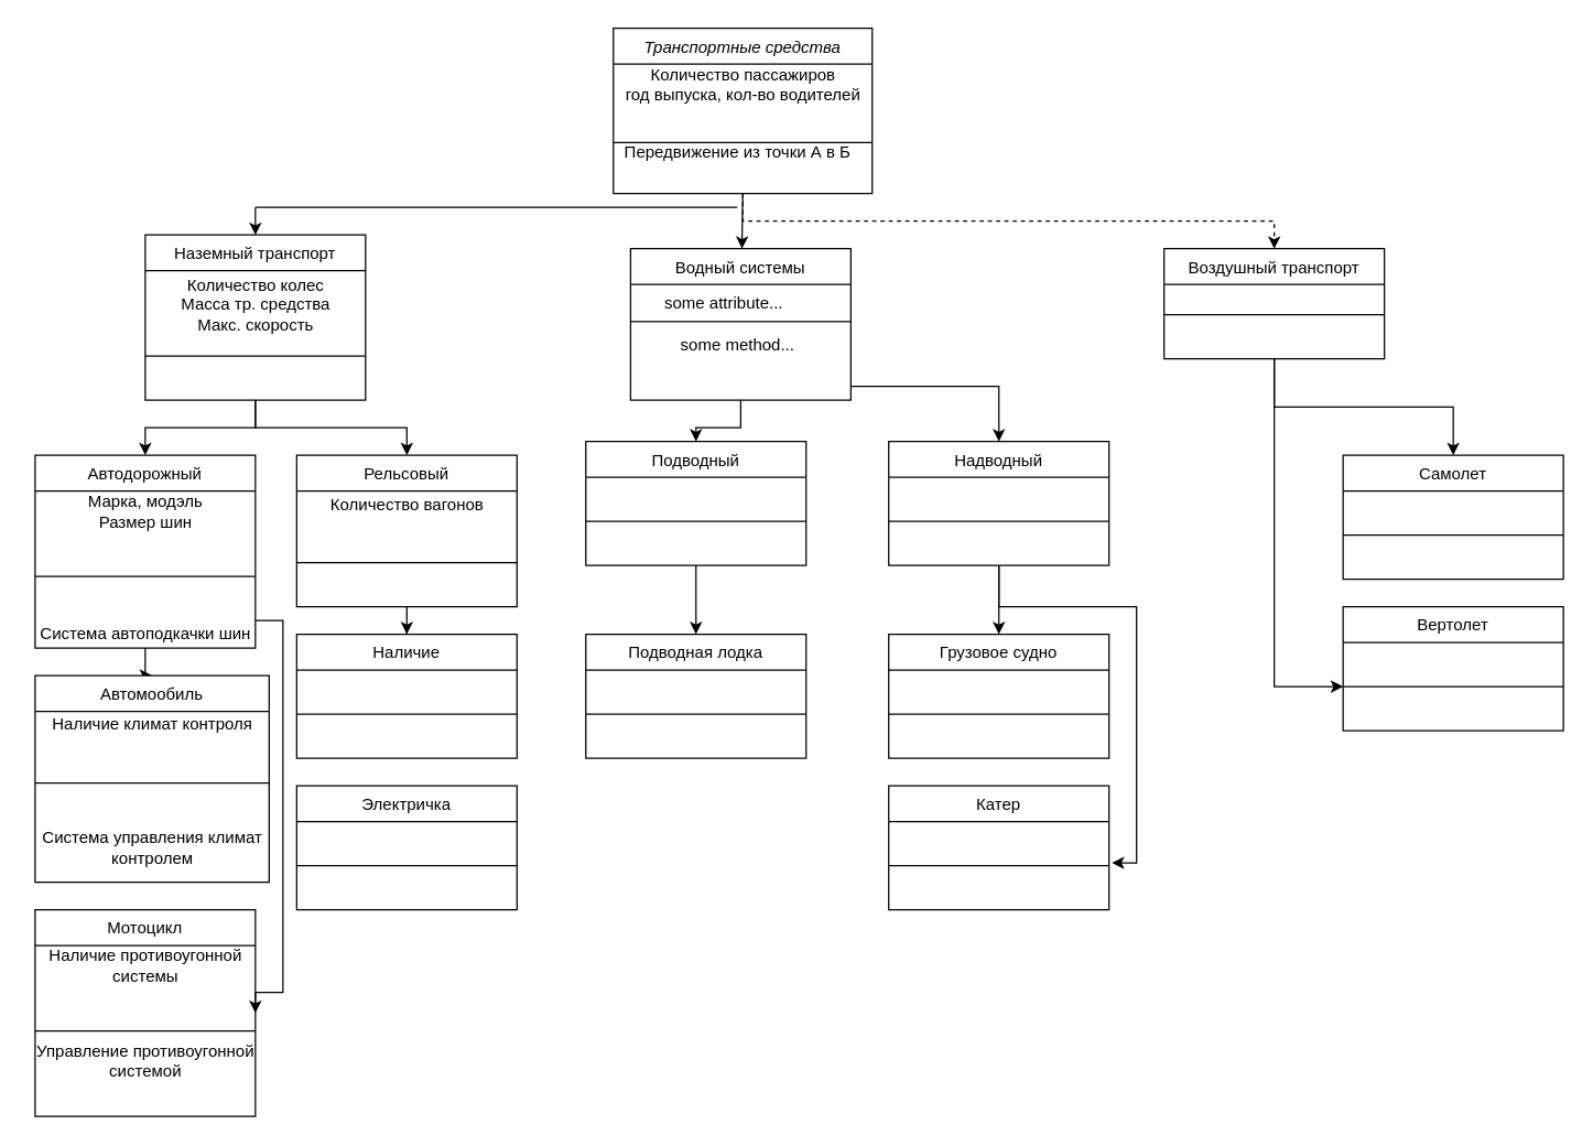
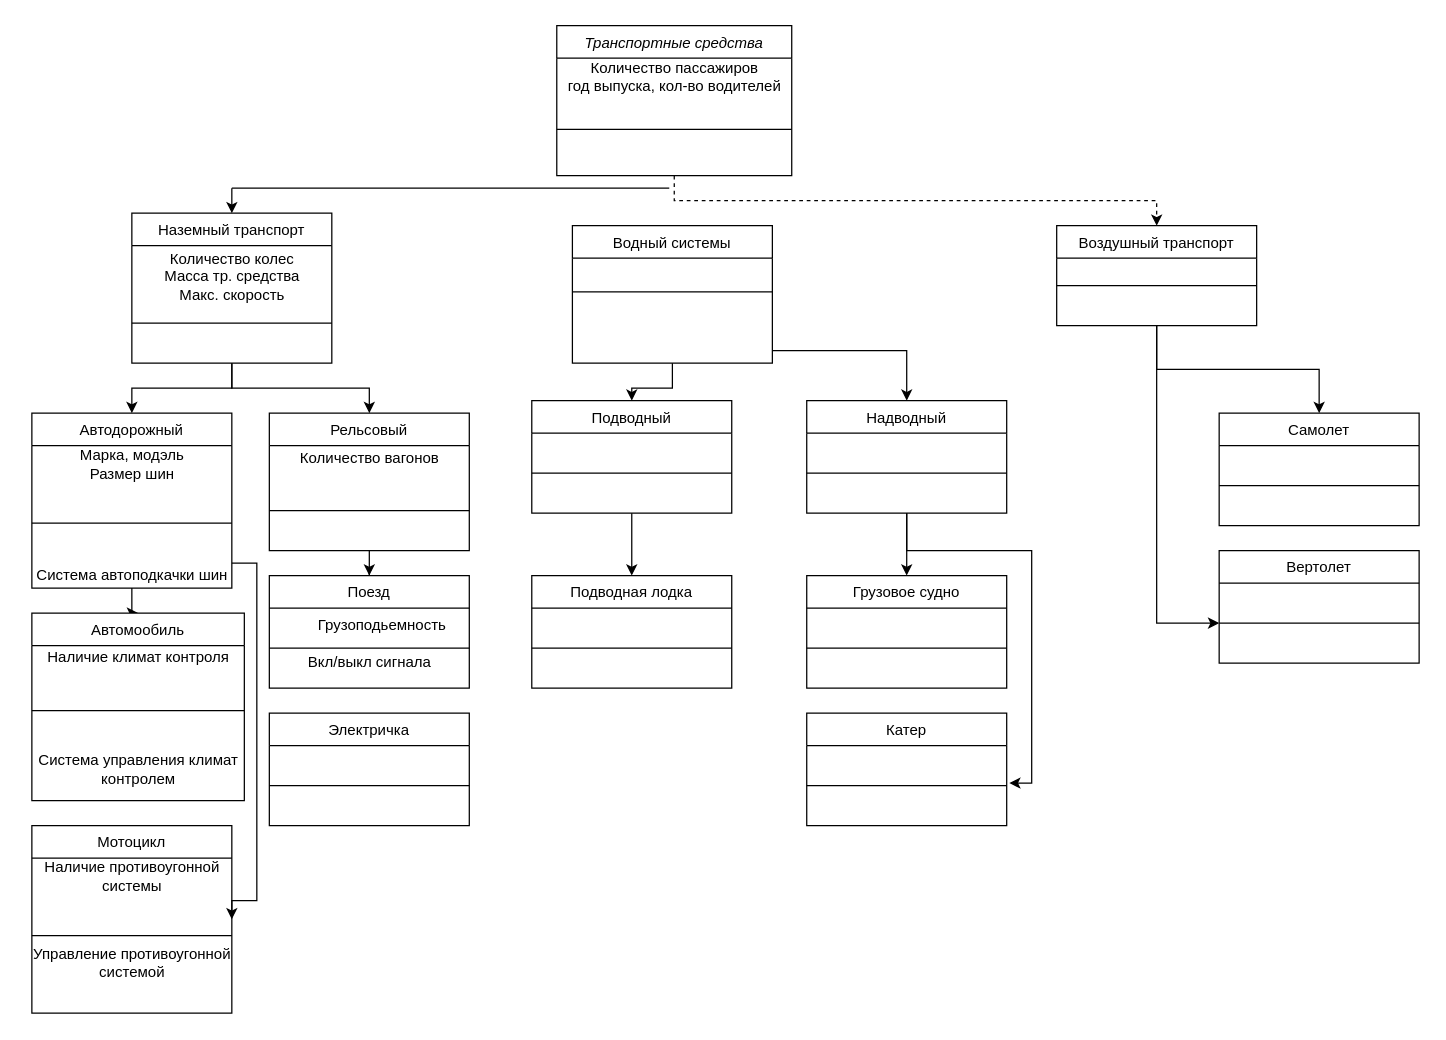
  <mxCell id="0" />
  <mxCell id="1" parent="0" />
  <mxCell id="2" style="edgeStyle=orthogonalEdgeStyle;rounded=0;orthogonalLoop=1;jettySize=auto;html=1;exitX=0.5;exitY=1;exitDx=0;exitDy=0;dashed=1;" edge="1" parent="1" source="3" target="18"><mxGeometry relative="1" as="geometry" /></mxCell>
  <mxCell id="3" value="Транспортные средства" style="swimlane;fontStyle=2;align=center;verticalAlign=top;childLayout=stackLayout;horizontal=1;startSize=26;horizontalStack=0;resizeParent=1;resizeLast=0;collapsible=1;marginBottom=0;rounded=0;shadow=0;strokeWidth=1;" parent="1" vertex="1"><mxGeometry x="445" y="20" width="188" height="120" as="geometry"><mxRectangle x="230" y="140" width="160" height="26" as="alternateBounds" /></mxGeometry></mxCell>
  <mxCell id="4" value="Количество пассажиров&lt;br&gt;год выпуска, кол-во водителей" style="text;html=1;align=center;verticalAlign=middle;resizable=0;points=[];autosize=1;" vertex="1" parent="3"><mxGeometry y="26" width="188" height="30" as="geometry" /></mxCell>
  <mxCell id="5" value="" style="line;html=1;strokeWidth=1;align=left;verticalAlign=middle;spacingTop=-1;spacingLeft=3;spacingRight=3;rotatable=0;labelPosition=right;points=[];portConstraint=eastwest;" parent="3" vertex="1"><mxGeometry y="56" width="188" height="54" as="geometry" /></mxCell>
  <mxCell id="6" style="edgeStyle=orthogonalEdgeStyle;rounded=0;orthogonalLoop=1;jettySize=auto;html=1;exitX=0.5;exitY=1;exitDx=0;exitDy=0;entryX=0.5;entryY=0;entryDx=0;entryDy=0;" edge="1" parent="1" source="8" target="24"><mxGeometry relative="1" as="geometry" /></mxCell>
  <mxCell id="7" style="edgeStyle=orthogonalEdgeStyle;rounded=0;orthogonalLoop=1;jettySize=auto;html=1;entryX=0.5;entryY=0;entryDx=0;entryDy=0;" edge="1" parent="1" source="8" target="29"><mxGeometry relative="1" as="geometry" /></mxCell>
  <mxCell id="8" value="Наземный транспорт" style="swimlane;fontStyle=0;align=center;verticalAlign=top;childLayout=stackLayout;horizontal=1;startSize=26;horizontalStack=0;resizeParent=1;resizeLast=0;collapsible=1;marginBottom=0;rounded=0;shadow=0;strokeWidth=1;" parent="1" vertex="1"><mxGeometry x="105" y="170" width="160" height="120" as="geometry"><mxRectangle x="130" y="380" width="160" height="26" as="alternateBounds" /></mxGeometry></mxCell>
  <mxCell id="9" value="Количество колес&lt;br&gt;Масса тр. средства&lt;br&gt;Макс. скорость" style="text;html=1;align=center;verticalAlign=middle;resizable=0;points=[];autosize=1;" vertex="1" parent="8"><mxGeometry y="26" width="160" height="50" as="geometry" /></mxCell>
  <mxCell id="10" value="" style="line;html=1;strokeWidth=1;align=left;verticalAlign=middle;spacingTop=-1;spacingLeft=3;spacingRight=3;rotatable=0;labelPosition=right;points=[];portConstraint=eastwest;" parent="8" vertex="1"><mxGeometry y="76" width="160" height="24" as="geometry" /></mxCell>
  <mxCell id="11" style="edgeStyle=orthogonalEdgeStyle;rounded=0;orthogonalLoop=1;jettySize=auto;html=1;" edge="1" parent="1" source="13" target="33"><mxGeometry relative="1" as="geometry" /></mxCell>
  <mxCell id="12" style="edgeStyle=orthogonalEdgeStyle;rounded=0;orthogonalLoop=1;jettySize=auto;html=1;entryX=0.5;entryY=0;entryDx=0;entryDy=0;" edge="1" parent="1" source="13" target="37"><mxGeometry relative="1" as="geometry"><Array as="points"><mxPoint x="538" y="280" /><mxPoint x="725" y="280" /></Array></mxGeometry></mxCell>
  <mxCell id="13" value="Водный системы" style="swimlane;fontStyle=0;align=center;verticalAlign=top;childLayout=stackLayout;horizontal=1;startSize=26;horizontalStack=0;resizeParent=1;resizeLast=0;collapsible=1;marginBottom=0;rounded=0;shadow=0;strokeWidth=1;" parent="1" vertex="1"><mxGeometry x="457.5" y="180" width="160" height="110" as="geometry"><mxRectangle x="340" y="380" width="170" height="26" as="alternateBounds" /></mxGeometry></mxCell>
  <mxCell id="14" value="" style="line;html=1;strokeWidth=1;align=left;verticalAlign=middle;spacingTop=-1;spacingLeft=3;spacingRight=3;rotatable=0;labelPosition=right;points=[];portConstraint=eastwest;" parent="13" vertex="1"><mxGeometry y="26" width="160" height="54" as="geometry" /></mxCell>
- <mxCell id="15" value="" style="endArrow=classic;html=1;exitX=0.5;exitY=1;exitDx=0;exitDy=0;" edge="1" parent="1" source="3" target="13"><mxGeometry width="50" height="50" relative="1" as="geometry"><mxPoint x="405" y="160" as="sourcePoint" /><mxPoint x="465" y="410" as="targetPoint" /></mxGeometry></mxCell>
  <mxCell id="16" style="edgeStyle=orthogonalEdgeStyle;rounded=0;orthogonalLoop=1;jettySize=auto;html=1;entryX=0.5;entryY=0;entryDx=0;entryDy=0;" edge="1" parent="1" source="18" target="39"><mxGeometry relative="1" as="geometry" /></mxCell>
  <mxCell id="17" style="edgeStyle=orthogonalEdgeStyle;rounded=0;orthogonalLoop=1;jettySize=auto;html=1;" edge="1" parent="1" source="18" target="42"><mxGeometry relative="1" as="geometry" /></mxCell>
  <mxCell id="18" value="Воздушный транспорт" style="swimlane;fontStyle=0;align=center;verticalAlign=top;childLayout=stackLayout;horizontal=1;startSize=26;horizontalStack=0;resizeParent=1;resizeLast=0;collapsible=1;marginBottom=0;rounded=0;shadow=0;strokeWidth=1;" vertex="1" parent="1"><mxGeometry x="845" y="180" width="160" height="80" as="geometry"><mxRectangle x="340" y="380" width="170" height="26" as="alternateBounds" /></mxGeometry></mxCell>
  <mxCell id="19" value="" style="line;html=1;strokeWidth=1;align=left;verticalAlign=middle;spacingTop=-1;spacingLeft=3;spacingRight=3;rotatable=0;labelPosition=right;points=[];portConstraint=eastwest;" vertex="1" parent="18"><mxGeometry y="26" width="160" height="44" as="geometry" /></mxCell>
  <mxCell id="20" value="" style="endArrow=none;html=1;" edge="1" parent="1"><mxGeometry width="50" height="50" relative="1" as="geometry"><mxPoint x="185" y="150" as="sourcePoint" /><mxPoint x="535" y="150" as="targetPoint" /></mxGeometry></mxCell>
  <mxCell id="21" value="" style="endArrow=classic;html=1;entryX=0.5;entryY=0;entryDx=0;entryDy=0;" edge="1" parent="1" target="8"><mxGeometry width="50" height="50" relative="1" as="geometry"><mxPoint x="185" y="150" as="sourcePoint" /><mxPoint x="655" y="410" as="targetPoint" /></mxGeometry></mxCell>
  <mxCell id="22" style="edgeStyle=orthogonalEdgeStyle;rounded=0;orthogonalLoop=1;jettySize=auto;html=1;" edge="1" parent="1" source="24" target="43"><mxGeometry relative="1" as="geometry" /></mxCell>
  <mxCell id="23" style="edgeStyle=orthogonalEdgeStyle;rounded=0;orthogonalLoop=1;jettySize=auto;html=1;entryX=1;entryY=0.5;entryDx=0;entryDy=0;" edge="1" parent="1" source="24" target="47"><mxGeometry relative="1" as="geometry"><Array as="points"><mxPoint x="205" y="450" /><mxPoint x="205" y="720" /></Array></mxGeometry></mxCell>
  <mxCell id="24" value="Автодорожный" style="swimlane;fontStyle=0;align=center;verticalAlign=top;childLayout=stackLayout;horizontal=1;startSize=26;horizontalStack=0;resizeParent=1;resizeLast=0;collapsible=1;marginBottom=0;rounded=0;shadow=0;strokeWidth=1;" vertex="1" parent="1"><mxGeometry y="330" width="160" height="140" as="geometry" x="25"><mxRectangle x="130" y="380" width="160" height="26" as="alternateBounds" /></mxGeometry></mxCell>
  <mxCell id="25" value="Марка, модэль &lt;br&gt;Размер шин" style="text;html=1;align=center;verticalAlign=middle;resizable=0;points=[];autosize=1;" vertex="1" parent="24"><mxGeometry y="26" width="160" height="30" as="geometry" /></mxCell>
  <mxCell id="26" value="" style="line;html=1;strokeWidth=1;align=left;verticalAlign=middle;spacingTop=-1;spacingLeft=3;spacingRight=3;rotatable=0;labelPosition=right;points=[];portConstraint=eastwest;" vertex="1" parent="24"><mxGeometry y="56" width="160" height="64" as="geometry" /></mxCell>
  <mxCell id="27" value="Система автоподкачки шин" style="text;html=1;align=center;verticalAlign=middle;resizable=0;points=[];autosize=1;" vertex="1" parent="24"><mxGeometry y="120" width="160" height="20" as="geometry" /></mxCell>
  <mxCell id="28" style="edgeStyle=orthogonalEdgeStyle;rounded=0;orthogonalLoop=1;jettySize=auto;html=1;" edge="1" parent="1" source="29" target="50"><mxGeometry relative="1" as="geometry" /></mxCell>
  <mxCell id="29" value="Рельсовый" style="swimlane;fontStyle=0;align=center;verticalAlign=top;childLayout=stackLayout;horizontal=1;startSize=26;horizontalStack=0;resizeParent=1;resizeLast=0;collapsible=1;marginBottom=0;rounded=0;shadow=0;strokeWidth=1;" vertex="1" parent="1"><mxGeometry x="215" y="330" width="160" height="110" as="geometry"><mxRectangle x="130" y="380" width="160" height="26" as="alternateBounds" /></mxGeometry></mxCell>
  <mxCell id="30" value="Количество вагонов" style="text;html=1;align=center;verticalAlign=middle;resizable=0;points=[];autosize=1;" vertex="1" parent="29"><mxGeometry y="26" width="160" height="20" as="geometry" /></mxCell>
  <mxCell id="31" value="" style="line;html=1;strokeWidth=1;align=left;verticalAlign=middle;spacingTop=-1;spacingLeft=3;spacingRight=3;rotatable=0;labelPosition=right;points=[];portConstraint=eastwest;" vertex="1" parent="29"><mxGeometry y="46" width="160" height="64" as="geometry" /></mxCell>
  <mxCell id="32" style="edgeStyle=orthogonalEdgeStyle;rounded=0;orthogonalLoop=1;jettySize=auto;html=1;entryX=0.5;entryY=0;entryDx=0;entryDy=0;" edge="1" parent="1" source="33" target="54"><mxGeometry relative="1" as="geometry" /></mxCell>
  <mxCell id="33" value="Подводный" style="swimlane;fontStyle=0;align=center;verticalAlign=top;childLayout=stackLayout;horizontal=1;startSize=26;horizontalStack=0;resizeParent=1;resizeLast=0;collapsible=1;marginBottom=0;rounded=0;shadow=0;strokeWidth=1;" vertex="1" parent="1"><mxGeometry x="425" y="320" width="160" height="90" as="geometry"><mxRectangle x="130" y="380" width="160" height="26" as="alternateBounds" /></mxGeometry></mxCell>
  <mxCell id="34" value="" style="line;html=1;strokeWidth=1;align=left;verticalAlign=middle;spacingTop=-1;spacingLeft=3;spacingRight=3;rotatable=0;labelPosition=right;points=[];portConstraint=eastwest;" vertex="1" parent="33"><mxGeometry y="26" width="160" height="64" as="geometry" /></mxCell>
  <mxCell id="35" style="edgeStyle=orthogonalEdgeStyle;rounded=0;orthogonalLoop=1;jettySize=auto;html=1;entryX=0.5;entryY=0;entryDx=0;entryDy=0;" edge="1" parent="1" source="37" target="56"><mxGeometry relative="1" as="geometry" /></mxCell>
  <mxCell id="36" style="edgeStyle=orthogonalEdgeStyle;rounded=0;orthogonalLoop=1;jettySize=auto;html=1;entryX=1.013;entryY=0.469;entryDx=0;entryDy=0;entryPerimeter=0;" edge="1" parent="1" source="37" target="59"><mxGeometry relative="1" as="geometry"><Array as="points"><mxPoint x="725" y="440" /><mxPoint x="825" y="440" /><mxPoint x="825" y="626" /></Array></mxGeometry></mxCell>
  <mxCell id="37" value="Надводный" style="swimlane;fontStyle=0;align=center;verticalAlign=top;childLayout=stackLayout;horizontal=1;startSize=26;horizontalStack=0;resizeParent=1;resizeLast=0;collapsible=1;marginBottom=0;rounded=0;shadow=0;strokeWidth=1;" vertex="1" parent="1"><mxGeometry x="645" y="320" width="160" height="90" as="geometry"><mxRectangle x="130" y="380" width="160" height="26" as="alternateBounds" /></mxGeometry></mxCell>
  <mxCell id="38" value="" style="line;html=1;strokeWidth=1;align=left;verticalAlign=middle;spacingTop=-1;spacingLeft=3;spacingRight=3;rotatable=0;labelPosition=right;points=[];portConstraint=eastwest;" vertex="1" parent="37"><mxGeometry y="26" width="160" height="64" as="geometry" /></mxCell>
  <mxCell id="39" value="Самолет" style="swimlane;fontStyle=0;align=center;verticalAlign=top;childLayout=stackLayout;horizontal=1;startSize=26;horizontalStack=0;resizeParent=1;resizeLast=0;collapsible=1;marginBottom=0;rounded=0;shadow=0;strokeWidth=1;" vertex="1" parent="1"><mxGeometry x="975" y="330" width="160" height="90" as="geometry"><mxRectangle x="130" y="380" width="160" height="26" as="alternateBounds" /></mxGeometry></mxCell>
  <mxCell id="40" value="" style="line;html=1;strokeWidth=1;align=left;verticalAlign=middle;spacingTop=-1;spacingLeft=3;spacingRight=3;rotatable=0;labelPosition=right;points=[];portConstraint=eastwest;" vertex="1" parent="39"><mxGeometry y="26" width="160" height="64" as="geometry" /></mxCell>
  <mxCell id="41" value="Вертолет" style="swimlane;fontStyle=0;align=center;verticalAlign=top;childLayout=stackLayout;horizontal=1;startSize=26;horizontalStack=0;resizeParent=1;resizeLast=0;collapsible=1;marginBottom=0;rounded=0;shadow=0;strokeWidth=1;" vertex="1" parent="1"><mxGeometry x="975" y="440" width="160" height="90" as="geometry"><mxRectangle x="130" y="380" width="160" height="26" as="alternateBounds" /></mxGeometry></mxCell>
  <mxCell id="42" value="" style="line;html=1;strokeWidth=1;align=left;verticalAlign=middle;spacingTop=-1;spacingLeft=3;spacingRight=3;rotatable=0;labelPosition=right;points=[];portConstraint=eastwest;" vertex="1" parent="41"><mxGeometry y="26" width="160" height="64" as="geometry" /></mxCell>
  <mxCell id="43" value="Автомообиль" style="swimlane;fontStyle=0;align=center;verticalAlign=top;childLayout=stackLayout;horizontal=1;startSize=26;horizontalStack=0;resizeParent=1;resizeLast=0;collapsible=1;marginBottom=0;rounded=0;shadow=0;strokeWidth=1;" vertex="1" parent="1"><mxGeometry y="490" width="170" height="150" as="geometry" x="25"><mxRectangle x="130" y="380" width="160" height="26" as="alternateBounds" /></mxGeometry></mxCell>
  <mxCell id="44" value="Наличие климат контроля" style="text;html=1;align=center;verticalAlign=middle;resizable=0;points=[];autosize=1;" vertex="1" parent="43"><mxGeometry y="26" width="170" height="20" as="geometry" /></mxCell>
  <mxCell id="45" value="" style="line;html=1;strokeWidth=1;align=left;verticalAlign=middle;spacingTop=-1;spacingLeft=3;spacingRight=3;rotatable=0;labelPosition=right;points=[];portConstraint=eastwest;" vertex="1" parent="43"><mxGeometry y="46" width="170" height="64" as="geometry" /></mxCell>
  <mxCell id="46" value="Система управления климат&lt;br&gt;контролем" style="text;html=1;align=center;verticalAlign=middle;resizable=0;points=[];autosize=1;" vertex="1" parent="43"><mxGeometry y="110" width="170" height="30" as="geometry" /></mxCell>
  <mxCell id="47" value="Мотоцикл" style="swimlane;fontStyle=0;align=center;verticalAlign=top;childLayout=stackLayout;horizontal=1;startSize=26;horizontalStack=0;resizeParent=1;resizeLast=0;collapsible=1;marginBottom=0;rounded=0;shadow=0;strokeWidth=1;" vertex="1" parent="1"><mxGeometry y="660" width="160" height="150" as="geometry" x="25"><mxRectangle x="130" y="380" width="160" height="26" as="alternateBounds" /></mxGeometry></mxCell>
  <mxCell id="48" value="Наличие противоугонной&lt;br&gt;системы" style="text;html=1;align=center;verticalAlign=middle;resizable=0;points=[];autosize=1;" vertex="1" parent="47"><mxGeometry y="26" width="160" height="30" as="geometry" /></mxCell>
  <mxCell id="49" value="" style="line;html=1;strokeWidth=1;align=left;verticalAlign=middle;spacingTop=-1;spacingLeft=3;spacingRight=3;rotatable=0;labelPosition=right;points=[];portConstraint=eastwest;" vertex="1" parent="47"><mxGeometry y="56" width="160" height="64" as="geometry" /></mxCell>
- <mxCell id="50" value="Наличие" style="swimlane;fontStyle=0;align=center;verticalAlign=top;childLayout=stackLayout;horizontal=1;startSize=26;horizontalStack=0;resizeParent=1;resizeLast=0;collapsible=1;marginBottom=0;rounded=0;shadow=0;strokeWidth=1;" vertex="1" parent="1"><mxGeometry x="215" y="460" width="160" height="90" as="geometry"><mxRectangle x="130" y="380" width="160" height="26" as="alternateBounds" /></mxGeometry></mxCell>
+ <mxCell id="50" value="Поезд" style="swimlane;fontStyle=0;align=center;verticalAlign=top;childLayout=stackLayout;horizontal=1;startSize=26;horizontalStack=0;resizeParent=1;resizeLast=0;collapsible=1;marginBottom=0;rounded=0;shadow=0;strokeWidth=1;" vertex="1" parent="1"><mxGeometry x="215" y="460" width="160" height="90" as="geometry"><mxRectangle x="130" y="380" width="160" height="26" as="alternateBounds" /></mxGeometry></mxCell>
  <mxCell id="51" value="" style="line;html=1;strokeWidth=1;align=left;verticalAlign=middle;spacingTop=-1;spacingLeft=3;spacingRight=3;rotatable=0;labelPosition=right;points=[];portConstraint=eastwest;" vertex="1" parent="50"><mxGeometry y="26" width="160" height="64" as="geometry" /></mxCell>
  <mxCell id="52" value="Электричка" style="swimlane;fontStyle=0;align=center;verticalAlign=top;childLayout=stackLayout;horizontal=1;startSize=26;horizontalStack=0;resizeParent=1;resizeLast=0;collapsible=1;marginBottom=0;rounded=0;shadow=0;strokeWidth=1;" vertex="1" parent="1"><mxGeometry x="215" y="570" width="160" height="90" as="geometry"><mxRectangle x="130" y="380" width="160" height="26" as="alternateBounds" /></mxGeometry></mxCell>
  <mxCell id="53" value="" style="line;html=1;strokeWidth=1;align=left;verticalAlign=middle;spacingTop=-1;spacingLeft=3;spacingRight=3;rotatable=0;labelPosition=right;points=[];portConstraint=eastwest;" vertex="1" parent="52"><mxGeometry y="26" width="160" height="64" as="geometry" /></mxCell>
  <mxCell id="54" value="Подводная лодка" style="swimlane;fontStyle=0;align=center;verticalAlign=top;childLayout=stackLayout;horizontal=1;startSize=26;horizontalStack=0;resizeParent=1;resizeLast=0;collapsible=1;marginBottom=0;rounded=0;shadow=0;strokeWidth=1;" vertex="1" parent="1"><mxGeometry x="425" y="460" width="160" height="90" as="geometry"><mxRectangle x="130" y="380" width="160" height="26" as="alternateBounds" /></mxGeometry></mxCell>
  <mxCell id="55" value="" style="line;html=1;strokeWidth=1;align=left;verticalAlign=middle;spacingTop=-1;spacingLeft=3;spacingRight=3;rotatable=0;labelPosition=right;points=[];portConstraint=eastwest;" vertex="1" parent="54"><mxGeometry y="26" width="160" height="64" as="geometry" /></mxCell>
  <mxCell id="56" value="Грузовое судно" style="swimlane;fontStyle=0;align=center;verticalAlign=top;childLayout=stackLayout;horizontal=1;startSize=26;horizontalStack=0;resizeParent=1;resizeLast=0;collapsible=1;marginBottom=0;rounded=0;shadow=0;strokeWidth=1;" vertex="1" parent="1"><mxGeometry x="645" y="460" width="160" height="90" as="geometry"><mxRectangle x="130" y="380" width="160" height="26" as="alternateBounds" /></mxGeometry></mxCell>
  <mxCell id="57" value="" style="line;html=1;strokeWidth=1;align=left;verticalAlign=middle;spacingTop=-1;spacingLeft=3;spacingRight=3;rotatable=0;labelPosition=right;points=[];portConstraint=eastwest;" vertex="1" parent="56"><mxGeometry y="26" width="160" height="64" as="geometry" /></mxCell>
  <mxCell id="58" value="Катер" style="swimlane;fontStyle=0;align=center;verticalAlign=top;childLayout=stackLayout;horizontal=1;startSize=26;horizontalStack=0;resizeParent=1;resizeLast=0;collapsible=1;marginBottom=0;rounded=0;shadow=0;strokeWidth=1;" vertex="1" parent="1"><mxGeometry x="645" y="570" width="160" height="90" as="geometry"><mxRectangle x="130" y="380" width="160" height="26" as="alternateBounds" /></mxGeometry></mxCell>
  <mxCell id="59" value="" style="line;html=1;strokeWidth=1;align=left;verticalAlign=middle;spacingTop=-1;spacingLeft=3;spacingRight=3;rotatable=0;labelPosition=right;points=[];portConstraint=eastwest;" vertex="1" parent="58"><mxGeometry y="26" width="160" height="64" as="geometry" /></mxCell>
- <mxCell id="60" value="Передвижение из точки А в Б" style="text;html=1;align=center;verticalAlign=middle;resizable=0;points=[];autosize=1;" vertex="1" parent="1"><mxGeometry x="445" y="100" width="180" height="20" as="geometry" /></mxCell>
+ <mxCell id="61" value="Грузоподьемность" style="text;html=1;align=center;verticalAlign=middle;resizable=0;points=[];autosize=1;" vertex="1" parent="1"><mxGeometry x="245" y="490" width="120" height="20" as="geometry" /></mxCell>
+ <mxCell id="62" value="Вкл/выкл сигнала" style="text;html=1;align=center;verticalAlign=middle;resizable=0;points=[];autosize=1;" vertex="1" parent="1"><mxGeometry x="240" y="520" width="110" height="20" as="geometry" /></mxCell>
  <mxCell id="63" value="Управление противоугонной&lt;br&gt;системой" style="text;html=1;align=center;verticalAlign=middle;resizable=0;points=[];autosize=1;" vertex="1" parent="1"><mxGeometry x="20" y="755" width="170" height="30" as="geometry" /></mxCell>
- <mxCell id="64" value="some attribute..." style="text;html=1;align=center;verticalAlign=middle;resizable=0;points=[];autosize=1;" vertex="1" parent="1"><mxGeometry x="475" y="210" width="100" height="20" as="geometry" /></mxCell>
- <mxCell id="65" value="some method..." style="text;html=1;align=center;verticalAlign=middle;resizable=0;points=[];autosize=1;" vertex="1" parent="1"><mxGeometry x="485" y="240" width="100" height="20" as="geometry" /></mxCell>
